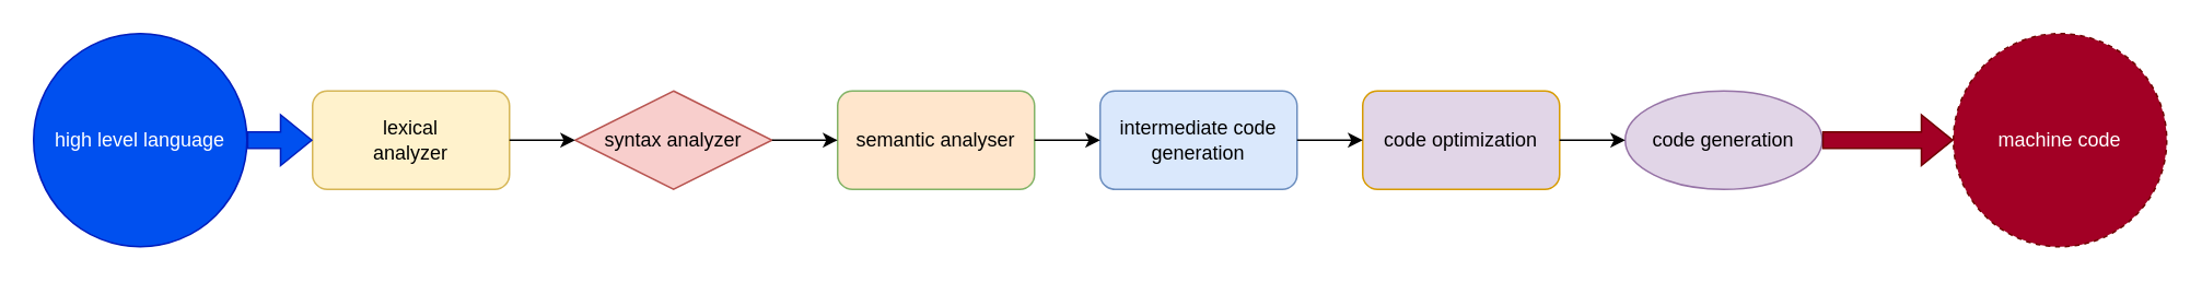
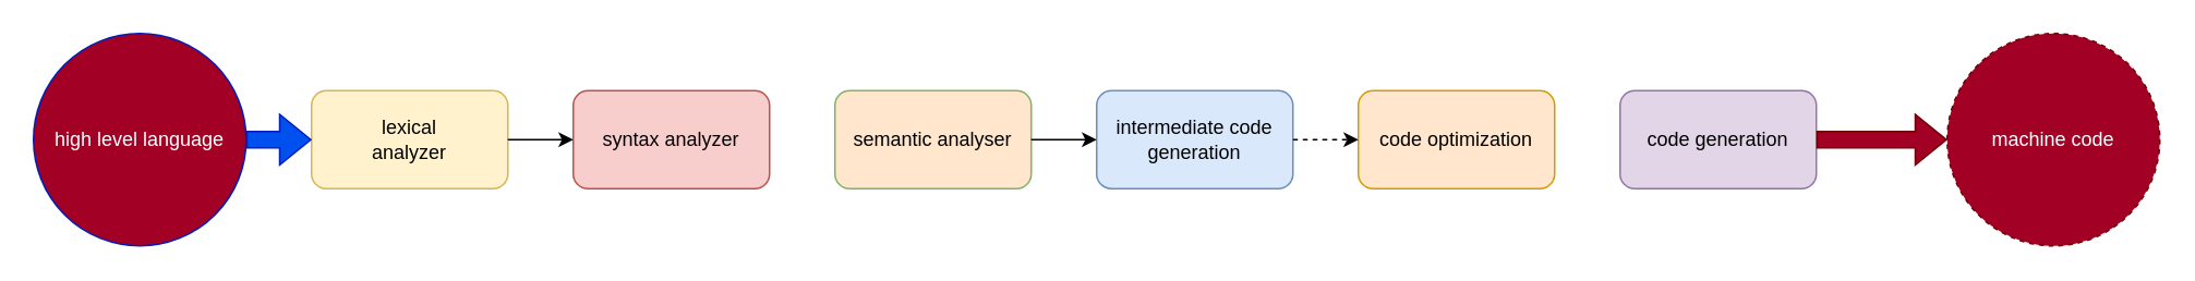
  <mxCell id="0" />
  <mxCell id="1" parent="0" />
  <mxCell id="2" value="lexical &lt;br&gt;analyzer" style="rounded=1;whiteSpace=wrap;html=1;fillColor=#fff2cc;strokeColor=#d6b656;" vertex="1" parent="1"><mxGeometry x="190" y="55" width="120" height="60" as="geometry" /></mxCell>
- <mxCell id="3" value="syntax analyzer" style="rhombus;whiteSpace=wrap;html=1;fillColor=#f8cecc;strokeColor=#b85450;" vertex="1" parent="1"><mxGeometry x="350" y="55" width="120" height="60" as="geometry" /></mxCell>
+ <mxCell id="3" value="syntax analyzer" style="rounded=1;whiteSpace=wrap;html=1;fillColor=#f8cecc;strokeColor=#b85450;" vertex="1" parent="1"><mxGeometry x="350" y="55" width="120" height="60" as="geometry" /></mxCell>
  <mxCell id="4" value="semantic analyser" style="rounded=1;whiteSpace=wrap;html=1;fillColor=#ffe6cc;strokeColor=#82b366;" vertex="1" parent="1"><mxGeometry x="510" y="55" width="120" height="60" as="geometry" /></mxCell>
  <mxCell id="5" value="intermediate code generation" style="rounded=1;whiteSpace=wrap;html=1;fillColor=#dae8fc;strokeColor=#6c8ebf;" vertex="1" parent="1"><mxGeometry x="670" y="55" width="120" height="60" as="geometry" /></mxCell>
- <mxCell id="6" value="code optimization" style="rounded=1;whiteSpace=wrap;html=1;fillColor=#e1d5e7;strokeColor=#d79b00;" vertex="1" parent="1"><mxGeometry x="830" y="55" width="120" height="60" as="geometry" /></mxCell>
- <mxCell id="7" value="code generation" style="ellipse;whiteSpace=wrap;html=1;fillColor=#e1d5e7;strokeColor=#9673a6;" vertex="1" parent="1"><mxGeometry x="990" y="55" width="120" height="60" as="geometry" /></mxCell>
+ <mxCell id="6" value="code optimization" style="rounded=1;whiteSpace=wrap;html=1;fillColor=#ffe6cc;strokeColor=#d79b00;" vertex="1" parent="1"><mxGeometry x="830" y="55" width="120" height="60" as="geometry" /></mxCell>
+ <mxCell id="7" value="code generation" style="rounded=1;whiteSpace=wrap;html=1;fillColor=#e1d5e7;strokeColor=#9673a6;" vertex="1" parent="1"><mxGeometry x="990" y="55" width="120" height="60" as="geometry" /></mxCell>
  <mxCell id="8" value="" style="endArrow=classic;html=1;rounded=0;exitX=1;exitY=0.5;exitDx=0;exitDy=0;entryX=0;entryY=0.5;entryDx=0;entryDy=0;" edge="1" parent="1" source="2" target="3"><mxGeometry width="50" height="50" relative="1" as="geometry"><mxPoint x="560" y="385" as="sourcePoint" /><mxPoint x="610" y="335" as="targetPoint" /></mxGeometry></mxCell>
- <mxCell id="9" value="" style="endArrow=classic;html=1;rounded=0;exitX=1;exitY=0.5;exitDx=0;exitDy=0;entryX=0;entryY=0.5;entryDx=0;entryDy=0;" edge="1" parent="1" source="3" target="4"><mxGeometry width="50" height="50" relative="1" as="geometry"><mxPoint x="560" y="385" as="sourcePoint" /><mxPoint x="610" y="335" as="targetPoint" /></mxGeometry></mxCell>
  <mxCell id="10" value="" style="endArrow=classic;html=1;rounded=0;exitX=1;exitY=0.5;exitDx=0;exitDy=0;entryX=0;entryY=0.5;entryDx=0;entryDy=0;" edge="1" parent="1" source="4" target="5"><mxGeometry width="50" height="50" relative="1" as="geometry"><mxPoint x="560" y="385" as="sourcePoint" /><mxPoint x="610" y="335" as="targetPoint" /></mxGeometry></mxCell>
- <mxCell id="11" value="" style="endArrow=classic;html=1;rounded=0;exitX=1;exitY=0.5;exitDx=0;exitDy=0;entryX=0;entryY=0.5;entryDx=0;entryDy=0;" edge="1" parent="1" source="5" target="6"><mxGeometry width="50" height="50" relative="1" as="geometry"><mxPoint x="560" y="385" as="sourcePoint" /><mxPoint x="610" y="335" as="targetPoint" /></mxGeometry></mxCell>
- <mxCell id="12" value="" style="endArrow=classic;html=1;rounded=0;exitX=1;exitY=0.5;exitDx=0;exitDy=0;entryX=0;entryY=0.5;entryDx=0;entryDy=0;" edge="1" parent="1" source="6" target="7"><mxGeometry width="50" height="50" relative="1" as="geometry"><mxPoint x="560" y="385" as="sourcePoint" /><mxPoint x="610" y="335" as="targetPoint" /></mxGeometry></mxCell>
- <mxCell id="13" value="high level language" style="ellipse;whiteSpace=wrap;html=1;aspect=fixed;fillColor=#0050ef;fontColor=#ffffff;strokeColor=#001DBC;" vertex="1" parent="1"><mxGeometry x="20" y="20" width="130" height="130" as="geometry" /></mxCell>
+ <mxCell id="11" value="" style="endArrow=classic;html=1;rounded=0;exitX=1;exitY=0.5;exitDx=0;exitDy=0;entryX=0;entryY=0.5;entryDx=0;entryDy=0;dashed=1;" edge="1" parent="1" source="5" target="6"><mxGeometry width="50" height="50" relative="1" as="geometry"><mxPoint x="560" y="385" as="sourcePoint" /><mxPoint x="610" y="335" as="targetPoint" /></mxGeometry></mxCell>
+ <mxCell id="13" value="high level language" style="ellipse;whiteSpace=wrap;html=1;aspect=fixed;fillColor=#a20025;fontColor=#ffffff;strokeColor=#001DBC;" vertex="1" parent="1"><mxGeometry x="20" y="20" width="130" height="130" as="geometry" /></mxCell>
  <mxCell id="14" value="" style="shape=flexArrow;endArrow=classic;html=1;rounded=0;exitX=1;exitY=0.5;exitDx=0;exitDy=0;entryX=0;entryY=0.5;entryDx=0;entryDy=0;fillColor=#0050ef;strokeColor=#001DBC;" edge="1" parent="1" source="13" target="2"><mxGeometry width="50" height="50" relative="1" as="geometry"><mxPoint x="430" y="385" as="sourcePoint" /><mxPoint x="480" y="335" as="targetPoint" /></mxGeometry></mxCell>
  <mxCell id="15" value="machine code" style="ellipse;whiteSpace=wrap;html=1;aspect=fixed;fillColor=#a20025;fontColor=#ffffff;strokeColor=#6F0000;dashed=1;" vertex="1" parent="1"><mxGeometry x="1190" y="20" width="130" height="130" as="geometry" /></mxCell>
  <mxCell id="16" value="" style="shape=flexArrow;endArrow=classic;html=1;rounded=0;exitX=1;exitY=0.5;exitDx=0;exitDy=0;entryX=0;entryY=0.5;entryDx=0;entryDy=0;fillColor=#a20025;strokeColor=#6F0000;" edge="1" parent="1" source="7" target="15"><mxGeometry width="50" height="50" relative="1" as="geometry"><mxPoint x="1190" y="385" as="sourcePoint" /><mxPoint x="1240" y="335" as="targetPoint" /></mxGeometry></mxCell>
